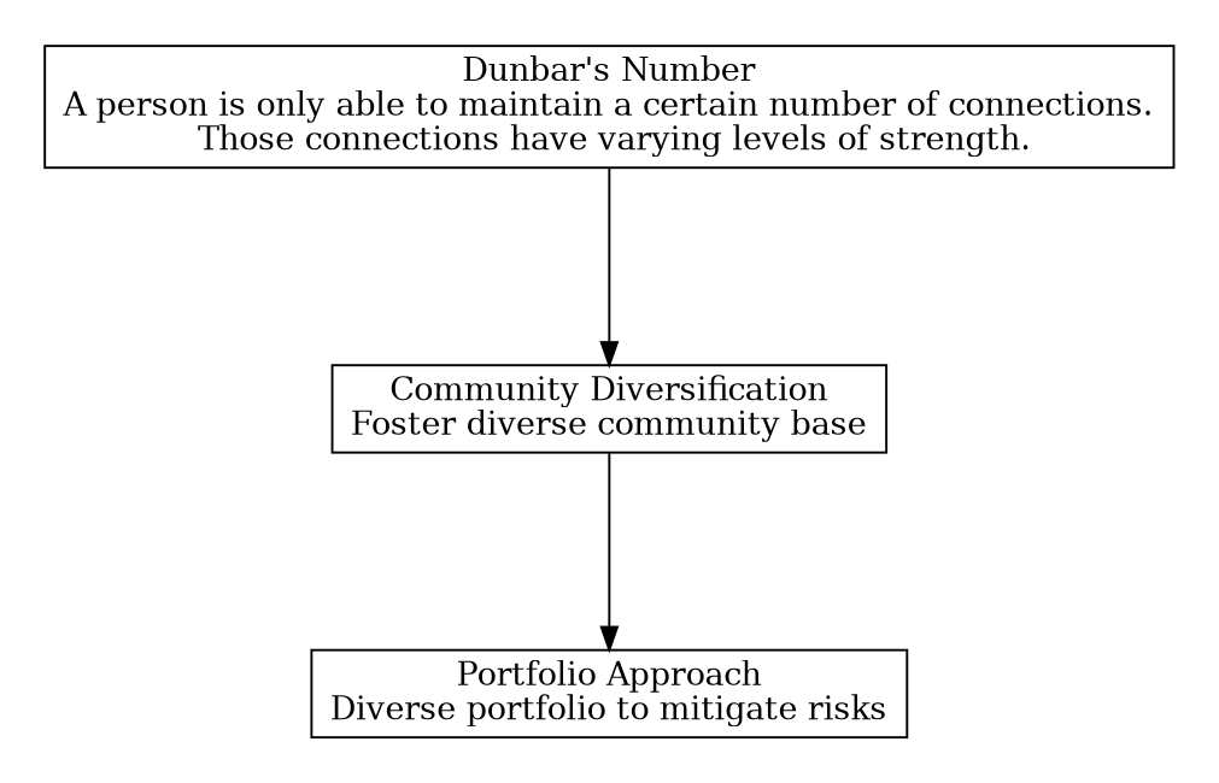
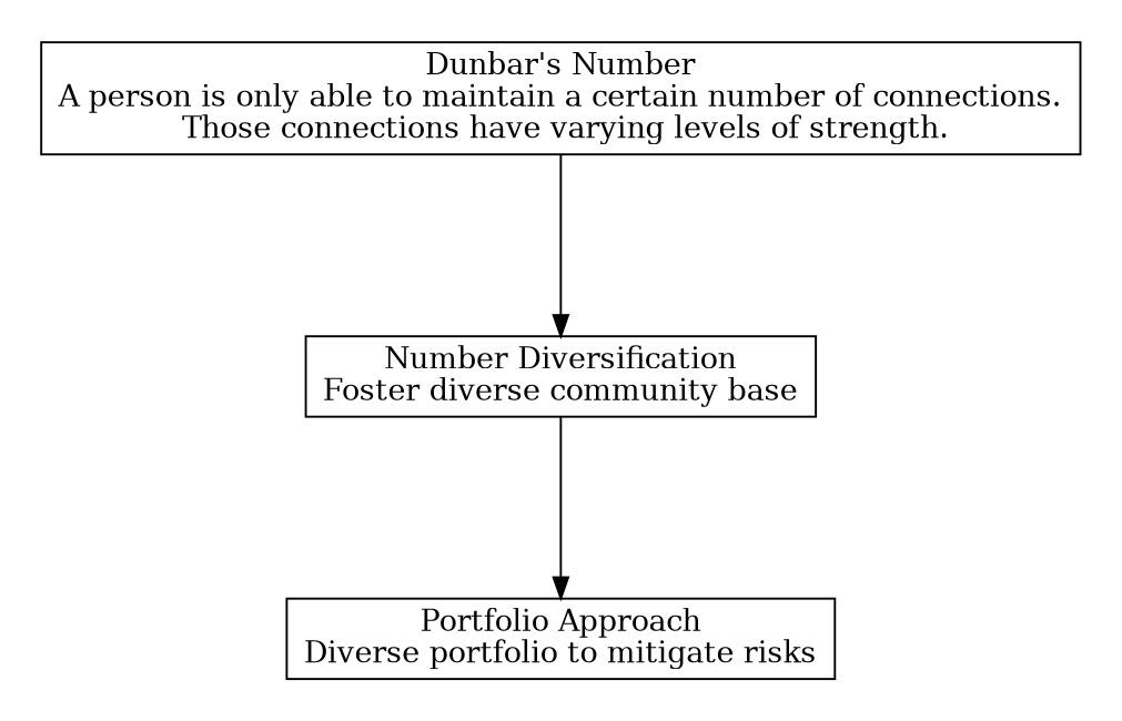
  digraph {
    nodesep=0.6
    rankdir=TB
    ranksep=1.2
    node [shape=box]
    n1 [label="Dunbar's Number\nA person is only able to maintain a certain number of connections.\n Those connections have varying levels of strength."]
    n2 [label="Portfolio Approach\nDiverse portfolio to mitigate risks"]
-   n3 [label="Community Diversification\nFoster diverse community base"]
+   n3 [label="Number Diversification\nFoster diverse community base"]
    subgraph cluster_1 {
      rank=max
      style=invis
      n1
    }
    subgraph cluster_2 {
      rank=min
      style=invis
      n2
    }
    n1 -> n3
    n3 -> n2
  }
